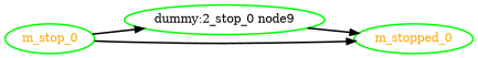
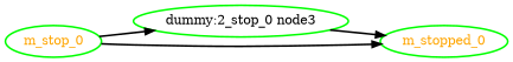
  digraph {
    rankdir=LR
    node [color=green fontcolor=orange style=bold]
    edge [style=bold]
-   "dummy:2_stop_0 node3" [fontcolor=black label="dummy:2_stop_0 node9"]
+   "dummy:2_stop_0 node3" [fontcolor=black]
    m_stopped_0
    m_stop_0
    "dummy:2_stop_0 node3" -> m_stopped_0
    m_stop_0 -> "dummy:2_stop_0 node3"
    m_stop_0 -> m_stopped_0
  }
